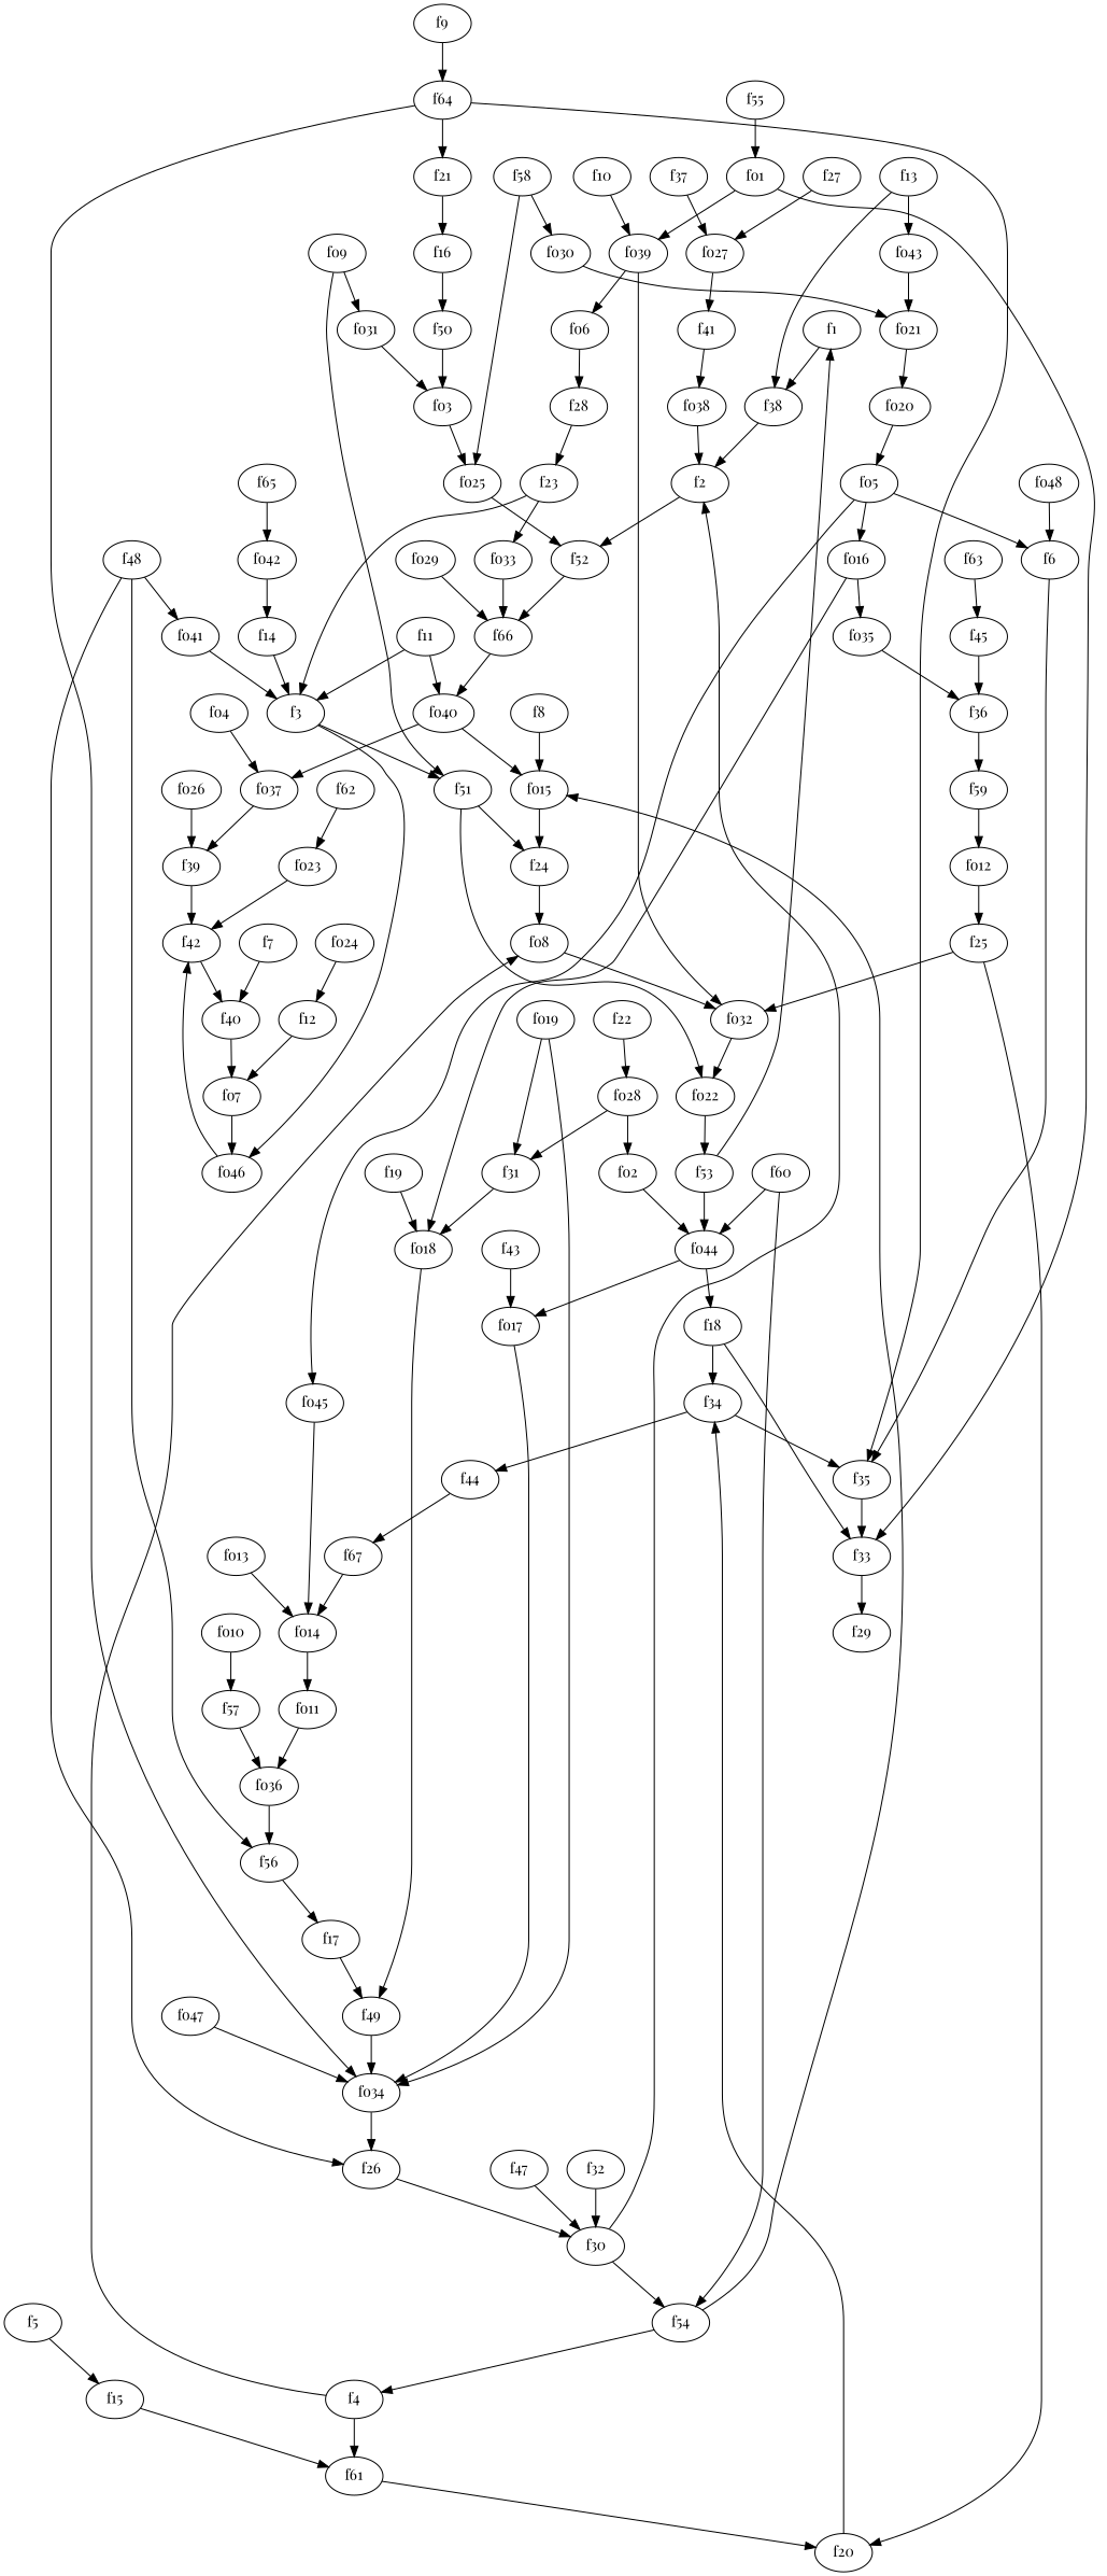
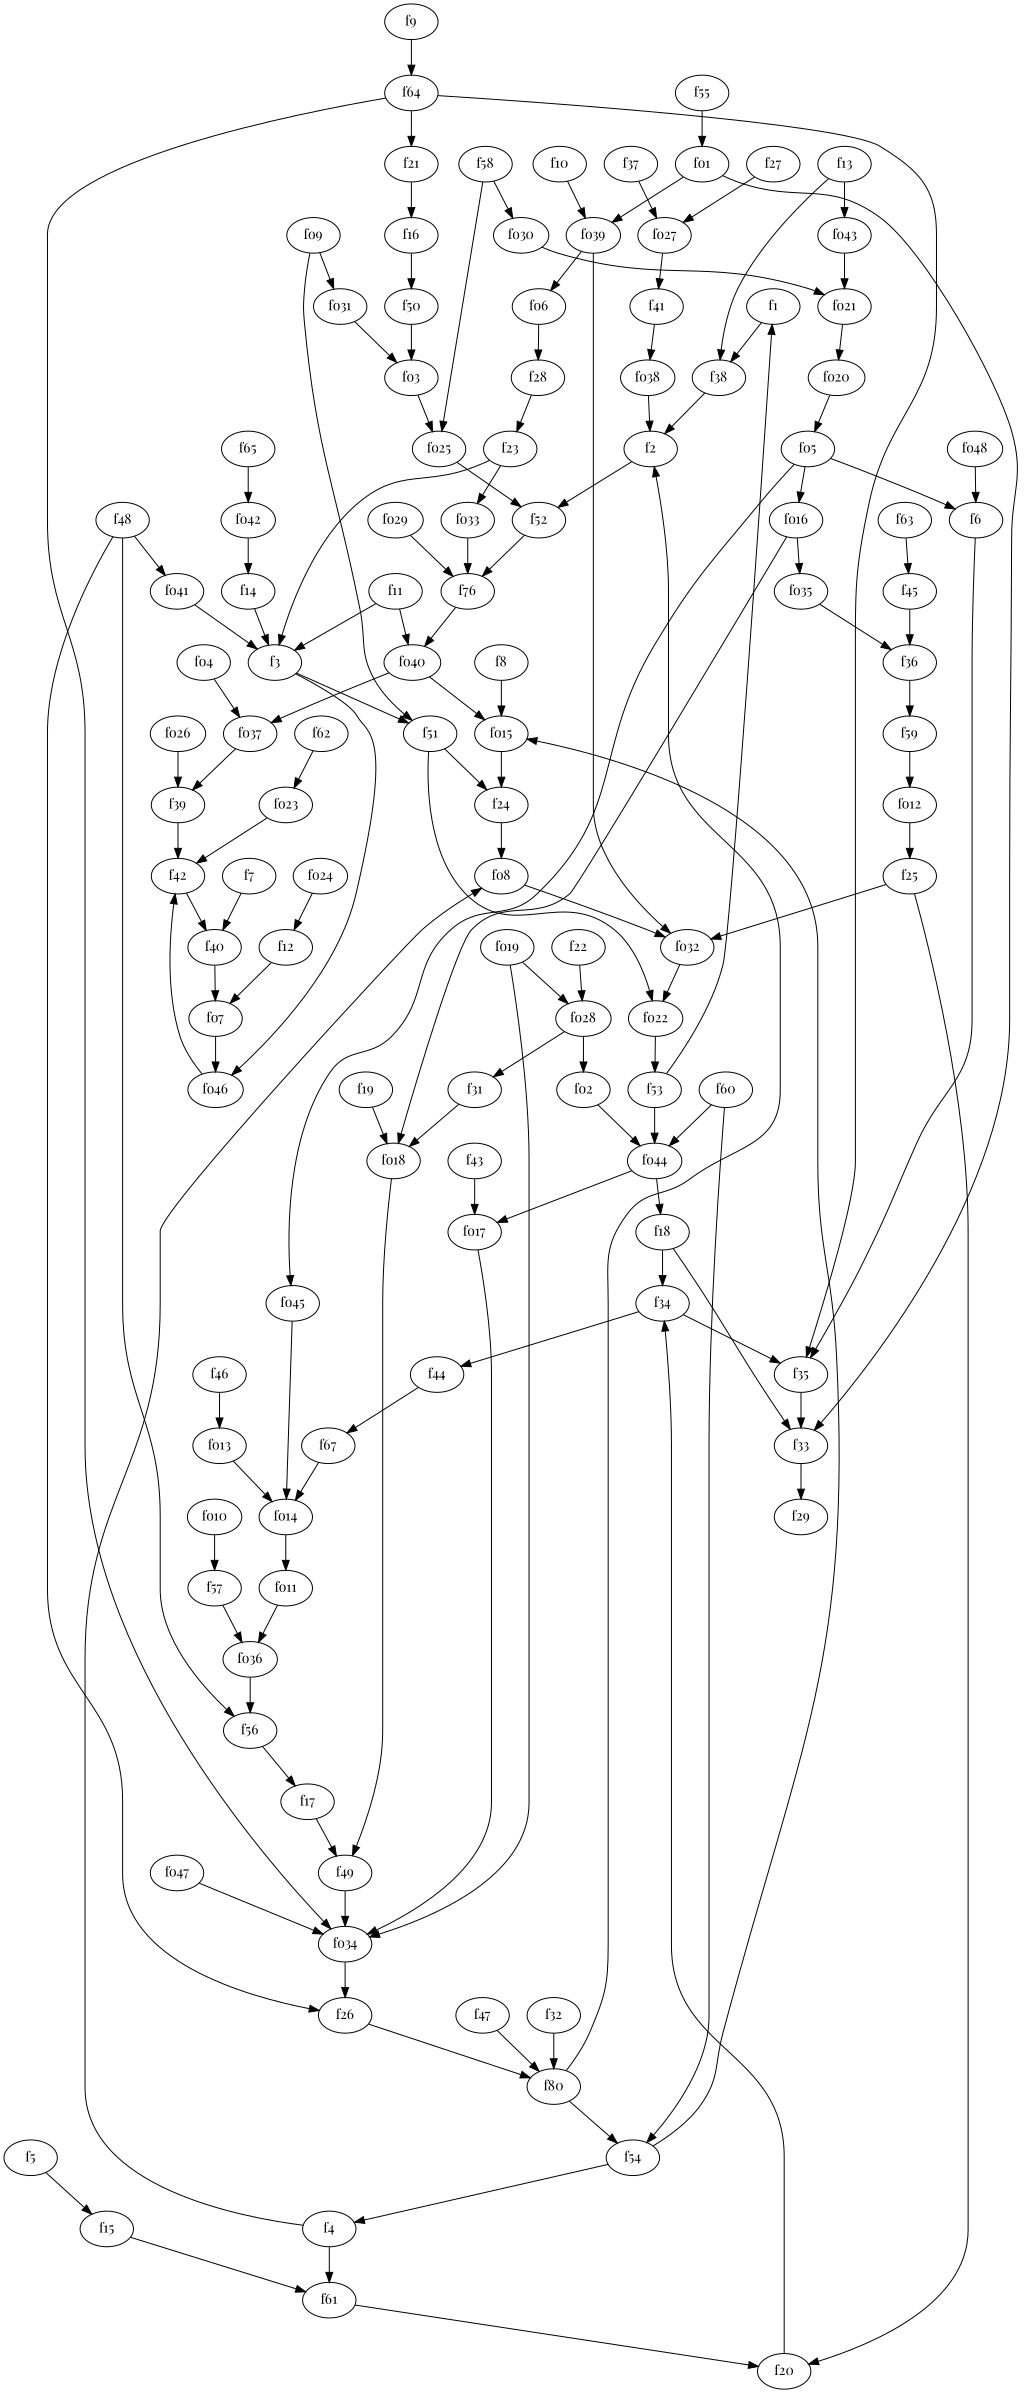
  strict digraph {
    fontname="Playfair Display"
    node [fontname="Playfair Display"]
    edge [fontname="Playfair Display" weight=2]
    f1
    f38
    f2
    f52
-   f66
+   f66 [label=f76]
    f3
    f51
    fo46
    f24
    fo22
    f42
    f4
    f61
    fo8
    f20
    fo32
    f5
    f15
    f6
    f35
    f33
    f7
    f40
    fo7
    f8
    fo15
    f9
    f64
    f21
    fo34
    f10
    fo39
    fo6
    f11
    fo40
    fo37
    f12
    f13
    fo43
    fo21
    f14
    f16
    f50
    fo3
    f17
    f49
    f18
    f34
    f29
    f44
    f19
    fo18
    f22
    fo28
    f31
    fo2
    f23
    fo33
    f25
    f26
-   f30
+   f30 [label=f80]
    f54
    f27
    fo27
    f41
    f28
    f60
    fo44
    f32
    f67
    f36
    f59
    fo12
    f37
    f39
    fo38
    f43
    fo17
    fo14
    f45
+   f46
    fo13
    f47
    f48
    f56
    fo41
    fo25
    f53
    f55
    fo1
    f57
    fo36
    f58
    fo30
    f62
    fo23
    f63
    f65
    fo42
    fo11
    fo4
    fo5
    fo16
    fo45
    fo35
    fo9
    fo31
    fo10
    fo19
    fo20
    fo24
    fo26
    fo29
    fo47
    fo48
    f1 -> f38
    f38 -> f2
    f2 -> f52
    f52 -> f66
    f66 -> fo40
    f3 -> f51
    f3 -> fo46
    f51 -> f24
    f51 -> fo22
    fo46 -> f42
    f24 -> fo8
    fo22 -> f53
    f42 -> f40
    f4 -> f61
    f4 -> fo8
    f61 -> f20
    fo8 -> fo32
    f20 -> f34
    fo32 -> fo22
    f5 -> f15
    f15 -> f61
    f6 -> f35
    f35 -> f33
    f33 -> f29
    f7 -> f40
    f40 -> fo7
    fo7 -> fo46
    f8 -> fo15
    fo15 -> f24
    f9 -> f64
    f64 -> f35
    f64 -> f21
    f64 -> fo34
    f21 -> f16
    fo34 -> f26
    f10 -> fo39
    fo39 -> fo32
    fo39 -> fo6
    fo6 -> f28
    f11 -> f3
    f11 -> fo40
    fo40 -> fo15
    fo40 -> fo37
    fo37 -> f39
    f12 -> fo7
    f13 -> f38
    f13 -> fo43
    fo43 -> fo21
    fo21 -> fo20
    f14 -> f3
    f16 -> f50
    f50 -> fo3
    fo3 -> fo25
    f17 -> f49
    f49 -> fo34
    f18 -> f33
    f18 -> f34
    f34 -> f35
    f34 -> f44
    f44 -> f67
    f19 -> fo18
    fo18 -> f49
    f22 -> fo28
    fo28 -> f31
    fo28 -> fo2
    f31 -> fo18
    fo2 -> fo44
    f23 -> f3
    f23 -> fo33
    fo33 -> f66
    f25 -> f20
    f25 -> fo32
    f26 -> f30
    f30 -> f2
    f30 -> f54
    f54 -> f4
    f54 -> fo15
    f27 -> fo27
    fo27 -> f41
    f41 -> fo38
    f28 -> f23
    f60 -> f54
    f60 -> fo44
    fo44 -> f18
    fo44 -> fo17
    f32 -> f30
    f67 -> fo14
    f36 -> f59
    f59 -> fo12
    fo12 -> f25
    f37 -> fo27
    f39 -> f42
    fo38 -> f2
    f43 -> fo17
    fo17 -> fo34
    fo14 -> fo11
    f45 -> f36
+   f46 -> fo13
    fo13 -> fo14
    f47 -> f30
    f48 -> f26
    f48 -> f56
    f48 -> fo41
    f56 -> f17
    fo41 -> f3
    fo25 -> f52
    f53 -> f1
    f53 -> fo44
    f55 -> fo1
    fo1 -> f33
    fo1 -> fo39
    f57 -> fo36
    fo36 -> f56
    f58 -> fo25
    f58 -> fo30
    fo30 -> fo21
    f62 -> fo23
    fo23 -> f42
    f63 -> f45
    f65 -> fo42
    fo42 -> f14
    fo11 -> fo36
    fo4 -> fo37
    fo5 -> f6
    fo5 -> fo16
    fo5 -> fo45
    fo16 -> fo18
    fo16 -> fo35
    fo45 -> fo14
    fo35 -> f36
    fo9 -> f51
    fo9 -> fo31
    fo31 -> fo3
    fo10 -> f57
    fo19 -> fo34
-   fo19 -> f31
+   fo19 -> fo28
    fo20 -> fo5
    fo24 -> f12
    fo26 -> f39
    fo29 -> f66
    fo47 -> fo34
    fo48 -> f6
  }
